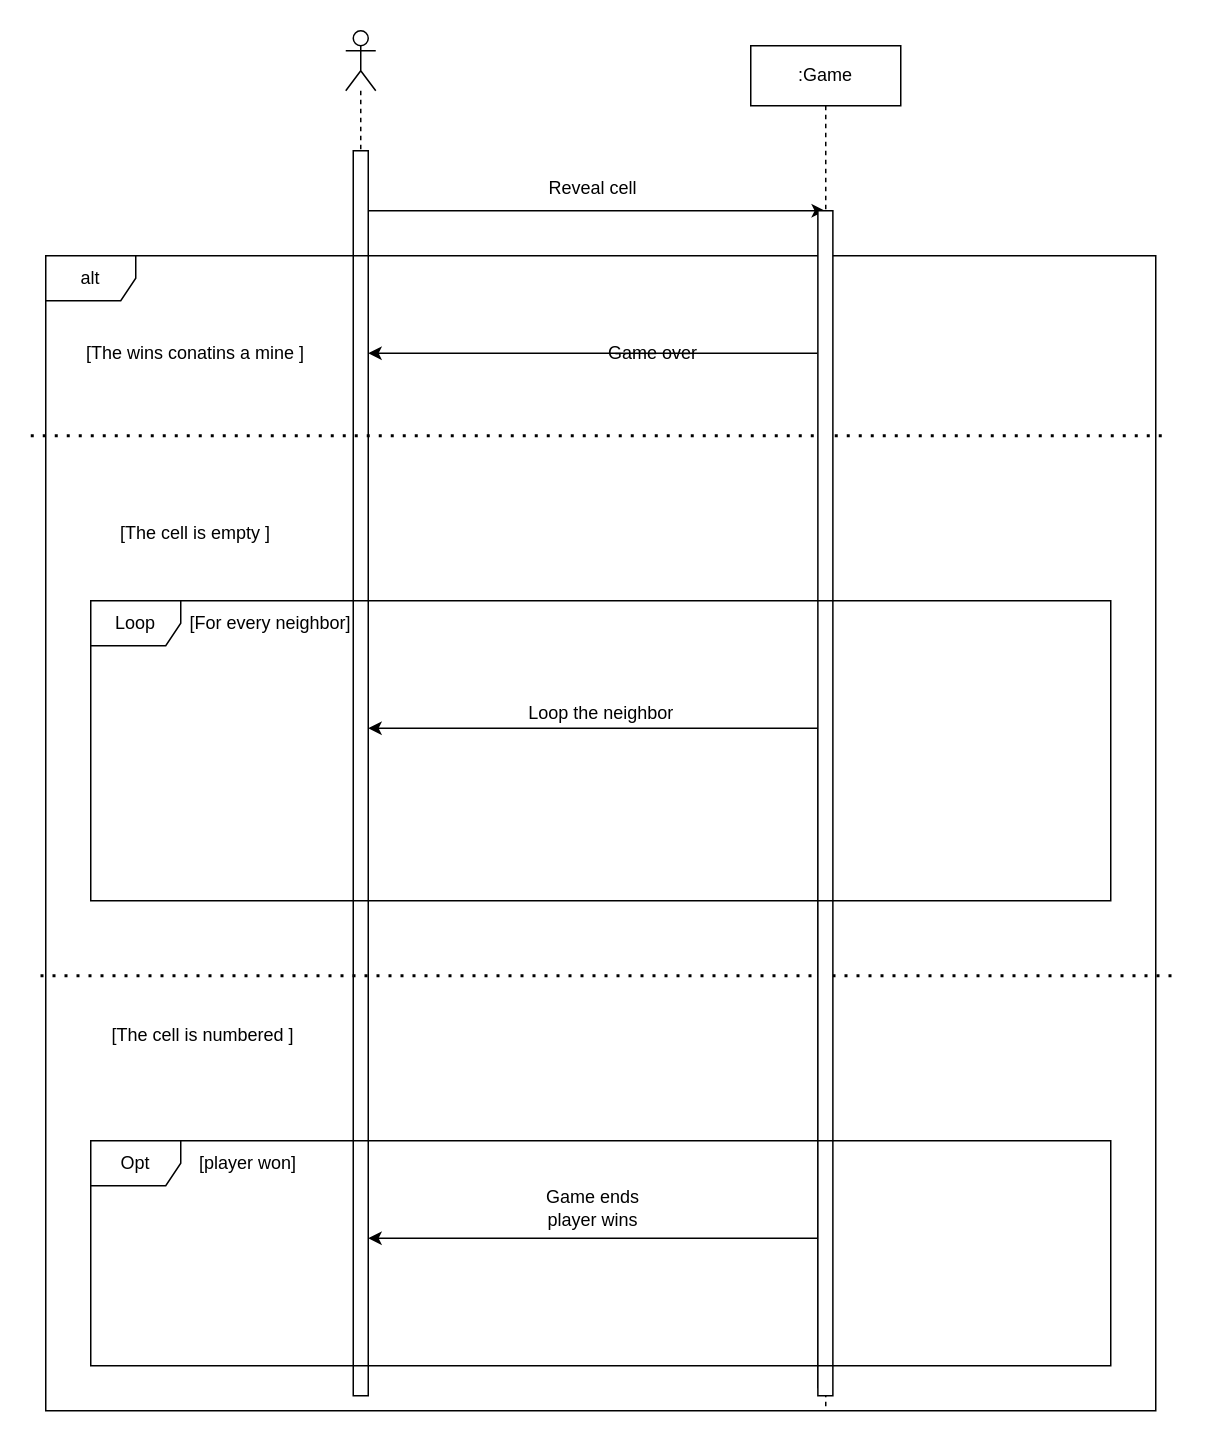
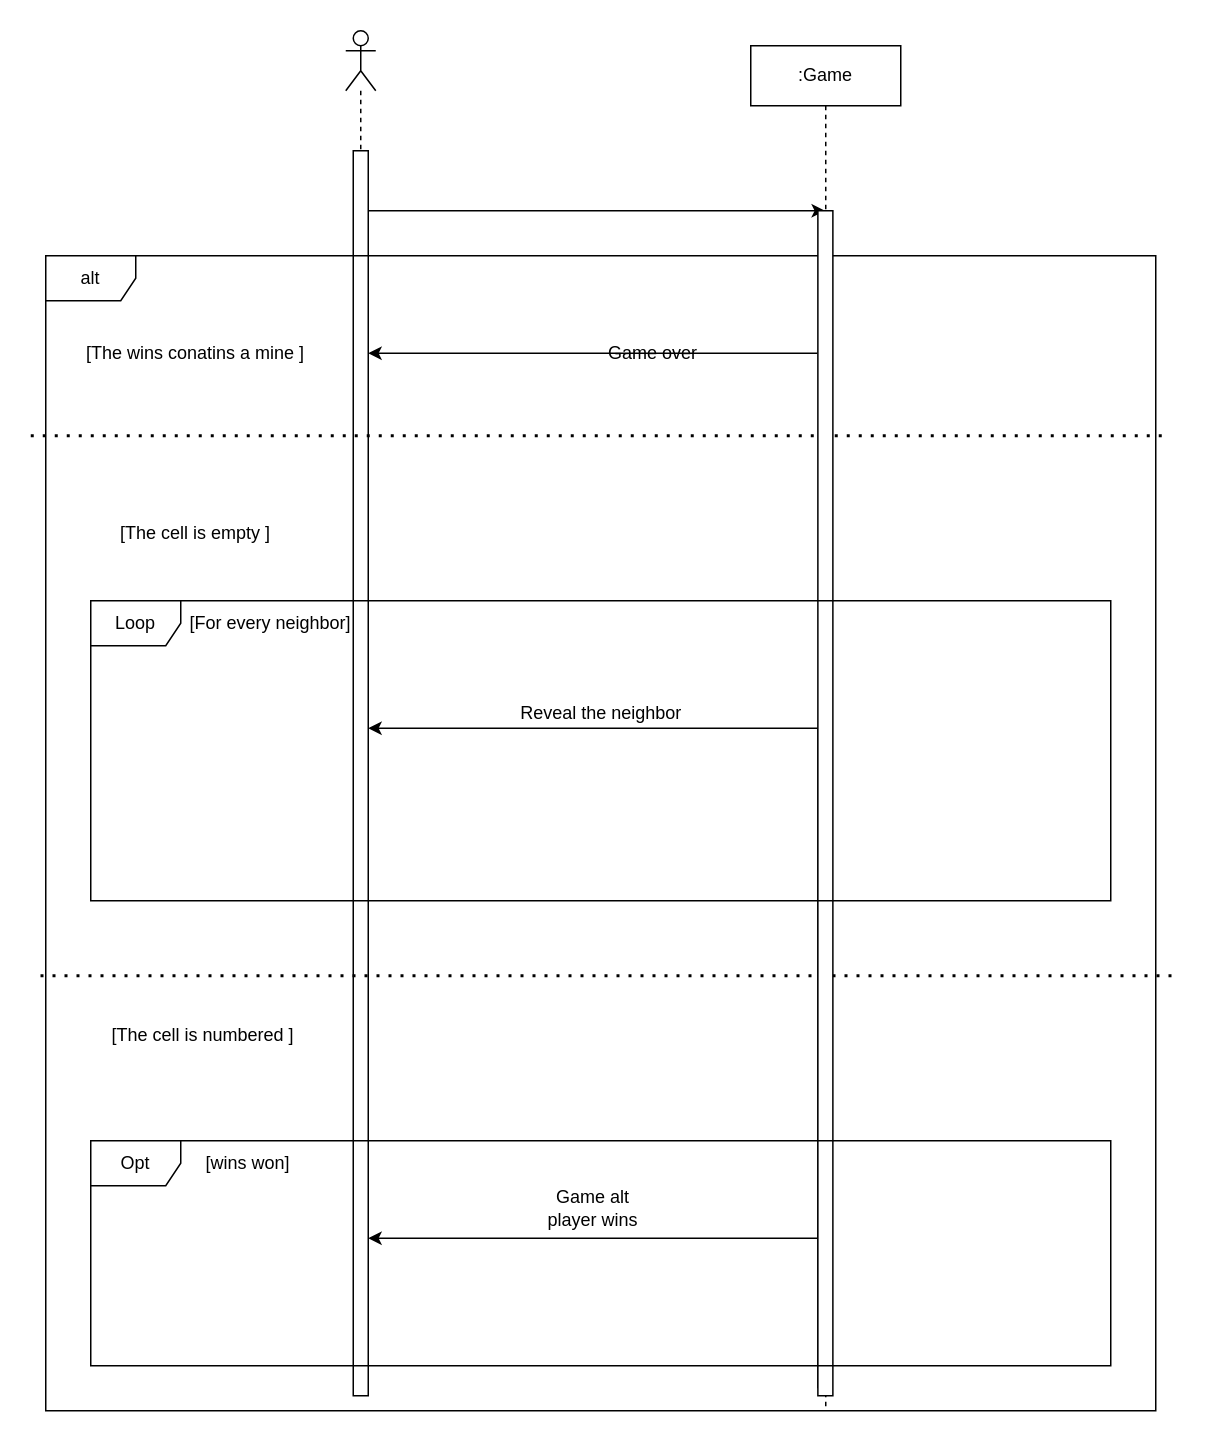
  <mxCell id="0" />
  <mxCell id="1" parent="0" />
  <mxCell id="2" value="" style="shape=umlLifeline;perimeter=lifelinePerimeter;whiteSpace=wrap;html=1;container=1;dropTarget=0;collapsible=0;recursiveResize=0;outlineConnect=0;portConstraint=eastwest;newEdgeStyle={&quot;curved&quot;:0,&quot;rounded&quot;:0};participant=umlActor;" parent="1" vertex="1"><mxGeometry x="230" y="20" width="20" height="910" as="geometry" /></mxCell>
  <mxCell id="3" value="" style="html=1;points=[[0,0,0,0,5],[0,1,0,0,-5],[1,0,0,0,5],[1,1,0,0,-5]];perimeter=orthogonalPerimeter;outlineConnect=0;targetShapes=umlLifeline;portConstraint=eastwest;newEdgeStyle={&quot;curved&quot;:0,&quot;rounded&quot;:0};" parent="2" vertex="1"><mxGeometry x="5" y="80" width="10" height="830" as="geometry" /></mxCell>
  <mxCell id="4" value=":Game" style="shape=umlLifeline;perimeter=lifelinePerimeter;whiteSpace=wrap;html=1;container=1;dropTarget=0;collapsible=0;recursiveResize=0;outlineConnect=0;portConstraint=eastwest;newEdgeStyle={&quot;curved&quot;:0,&quot;rounded&quot;:0};" parent="1" vertex="1"><mxGeometry x="500" y="30" width="100" height="910" as="geometry" /></mxCell>
  <mxCell id="5" value="alt" style="shape=umlFrame;whiteSpace=wrap;html=1;pointerEvents=0;" parent="1" vertex="1"><mxGeometry x="30" y="170" width="740" height="770" as="geometry" /></mxCell>
  <mxCell id="6" value="" style="endArrow=none;dashed=1;html=1;dashPattern=1 3;strokeWidth=2;rounded=0;" parent="1" edge="1"><mxGeometry width="50" height="50" relative="1" as="geometry"><mxPoint x="20" y="290" as="sourcePoint" /><mxPoint x="777" y="290" as="targetPoint" /></mxGeometry></mxCell>
  <mxCell id="7" value="" style="endArrow=none;dashed=1;html=1;dashPattern=1 3;strokeWidth=2;rounded=0;" parent="1" edge="1"><mxGeometry width="50" height="50" relative="1" as="geometry"><mxPoint x="26.5" y="650" as="sourcePoint" /><mxPoint x="783.5" y="650" as="targetPoint" /></mxGeometry></mxCell>
  <mxCell id="8" value="[The wins conatins a mine ]" style="text;html=1;align=center;verticalAlign=middle;whiteSpace=wrap;rounded=0;" parent="1" vertex="1"><mxGeometry x="50" y="220" width="160" height="30" as="geometry" /></mxCell>
  <mxCell id="9" value="[The cell is empty ]" style="text;html=1;align=center;verticalAlign=middle;whiteSpace=wrap;rounded=0;" parent="1" vertex="1"><mxGeometry x="50" y="340" width="160" height="30" as="geometry" /></mxCell>
  <mxCell id="10" value="[The cell is numbered ]" style="text;html=1;align=center;verticalAlign=middle;whiteSpace=wrap;rounded=0;" parent="1" vertex="1"><mxGeometry x="54.75" y="675" width="160" height="30" as="geometry" /></mxCell>
  <mxCell id="11" value="" style="endArrow=classic;html=1;rounded=0;" parent="1" target="4" edge="1"><mxGeometry width="50" height="50" relative="1" as="geometry"><mxPoint x="245.5" y="140" as="sourcePoint" /><mxPoint x="545" y="140" as="targetPoint" /></mxGeometry></mxCell>
  <mxCell id="12" style="edgeStyle=orthogonalEdgeStyle;rounded=0;orthogonalLoop=1;jettySize=auto;html=1;curved=0;exitX=0;exitY=1;exitDx=0;exitDy=-5;exitPerimeter=0;" parent="1" target="3" edge="1"><mxGeometry relative="1" as="geometry"><mxPoint x="544.5" y="235" as="sourcePoint" /><Array as="points"><mxPoint x="320" y="235" /><mxPoint x="320" y="235" /></Array></mxGeometry></mxCell>
- <mxCell id="13" value="Reveal cell" style="text;html=1;align=center;verticalAlign=middle;whiteSpace=wrap;rounded=0;" parent="1" vertex="1"><mxGeometry x="360" y="110" width="70" height="30" as="geometry" /></mxCell>
  <mxCell id="14" style="edgeStyle=orthogonalEdgeStyle;rounded=0;orthogonalLoop=1;jettySize=auto;html=1;curved=0;exitX=0;exitY=1;exitDx=0;exitDy=-5;exitPerimeter=0;" parent="1" source="15" target="3" edge="1"><mxGeometry relative="1" as="geometry"><Array as="points"><mxPoint x="320" y="485" /><mxPoint x="320" y="485" /></Array></mxGeometry></mxCell>
  <mxCell id="15" value="" style="html=1;points=[[0,0,0,0,5],[0,1,0,0,-5],[1,0,0,0,5],[1,1,0,0,-5]];perimeter=orthogonalPerimeter;outlineConnect=0;targetShapes=umlLifeline;portConstraint=eastwest;newEdgeStyle={&quot;curved&quot;:0,&quot;rounded&quot;:0};" parent="1" vertex="1"><mxGeometry x="544.75" y="140" width="10" height="790" as="geometry" /></mxCell>
  <mxCell id="16" style="edgeStyle=orthogonalEdgeStyle;rounded=0;orthogonalLoop=1;jettySize=auto;html=1;curved=0;exitX=0;exitY=1;exitDx=0;exitDy=-5;exitPerimeter=0;" parent="1" target="3" edge="1"><mxGeometry relative="1" as="geometry"><mxPoint x="544.5" y="825" as="sourcePoint" /><Array as="points"><mxPoint x="330" y="825" /><mxPoint x="330" y="825" /></Array></mxGeometry></mxCell>
  <mxCell id="17" value="Game over" style="text;html=1;align=center;verticalAlign=middle;whiteSpace=wrap;rounded=0;" parent="1" vertex="1"><mxGeometry x="400" y="220" width="70" height="30" as="geometry" /></mxCell>
  <mxCell id="18" value="Loop" style="shape=umlFrame;whiteSpace=wrap;html=1;pointerEvents=0;" parent="1" vertex="1"><mxGeometry x="60" y="400" width="680" height="200" as="geometry" /></mxCell>
  <mxCell id="19" value="[For every neighbor]" style="text;html=1;align=center;verticalAlign=middle;whiteSpace=wrap;rounded=0;" parent="1" vertex="1"><mxGeometry x="100" y="400" width="160" height="30" as="geometry" /></mxCell>
- <mxCell id="20" value="Loop the neighbor" style="text;html=1;align=center;verticalAlign=middle;whiteSpace=wrap;rounded=0;" parent="1" vertex="1"><mxGeometry x="343.75" y="460" width="112.5" height="30" as="geometry" /></mxCell>
+ <mxCell id="20" value="Reveal the neighbor" style="text;html=1;align=center;verticalAlign=middle;whiteSpace=wrap;rounded=0;" parent="1" vertex="1"><mxGeometry x="343.75" y="460" width="112.5" height="30" as="geometry" /></mxCell>
  <mxCell id="21" value="Opt" style="shape=umlFrame;whiteSpace=wrap;html=1;pointerEvents=0;" parent="1" vertex="1"><mxGeometry x="60" y="760" width="680" height="150" as="geometry" /></mxCell>
- <mxCell id="22" value="[player won]" style="text;html=1;align=center;verticalAlign=middle;whiteSpace=wrap;rounded=0;" parent="1" vertex="1"><mxGeometry x="120" y="760" width="90" height="30" as="geometry" /></mxCell>
- <mxCell id="23" value="Game ends player wins" style="text;html=1;align=center;verticalAlign=middle;whiteSpace=wrap;rounded=0;" parent="1" vertex="1"><mxGeometry x="360" y="790" width="70" height="30" as="geometry" /></mxCell>
+ <mxCell id="22" value="[wins won]" style="text;html=1;align=center;verticalAlign=middle;whiteSpace=wrap;rounded=0;" parent="1" vertex="1"><mxGeometry x="120" y="760" width="90" height="30" as="geometry" /></mxCell>
+ <mxCell id="23" value="Game alt player wins" style="text;html=1;align=center;verticalAlign=middle;whiteSpace=wrap;rounded=0;" parent="1" vertex="1"><mxGeometry x="360" y="790" width="70" height="30" as="geometry" /></mxCell>
